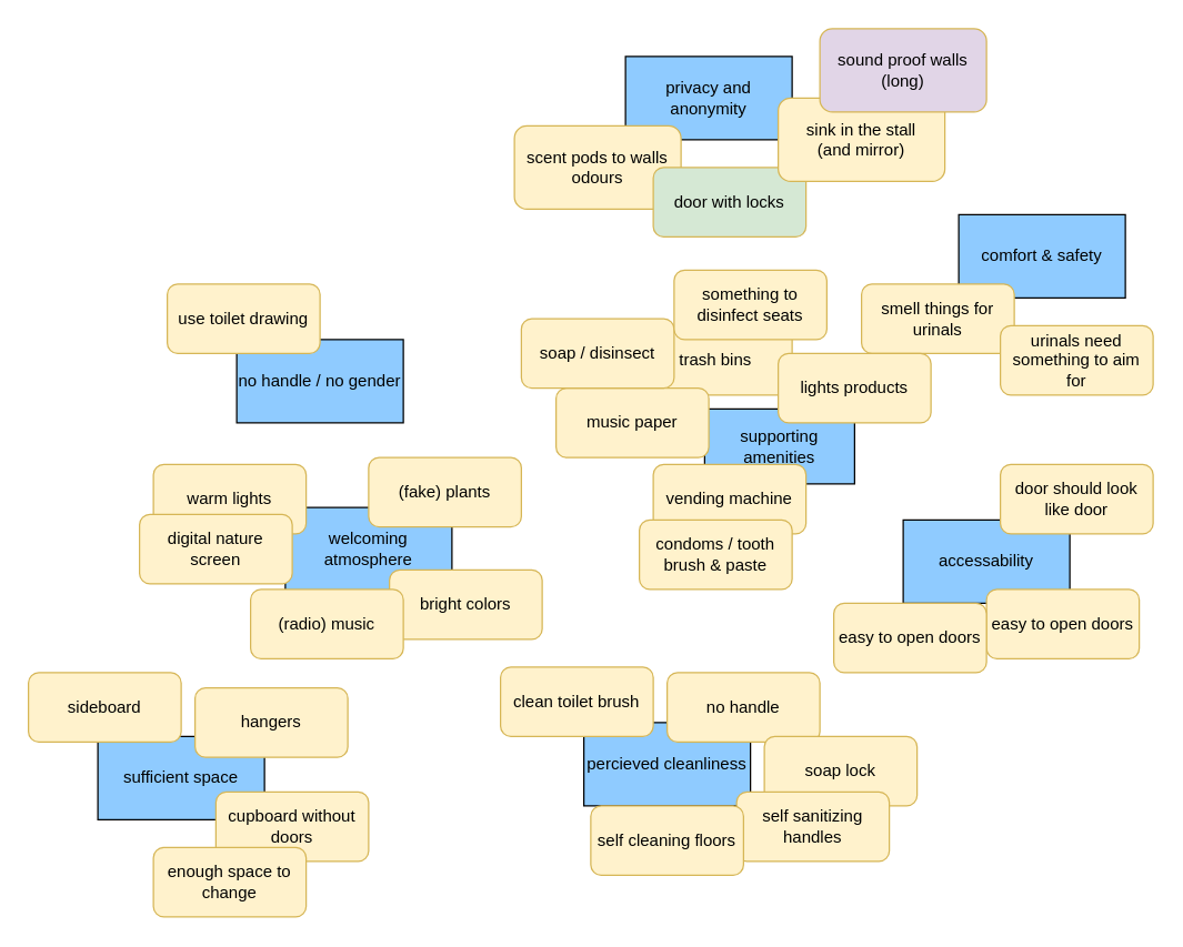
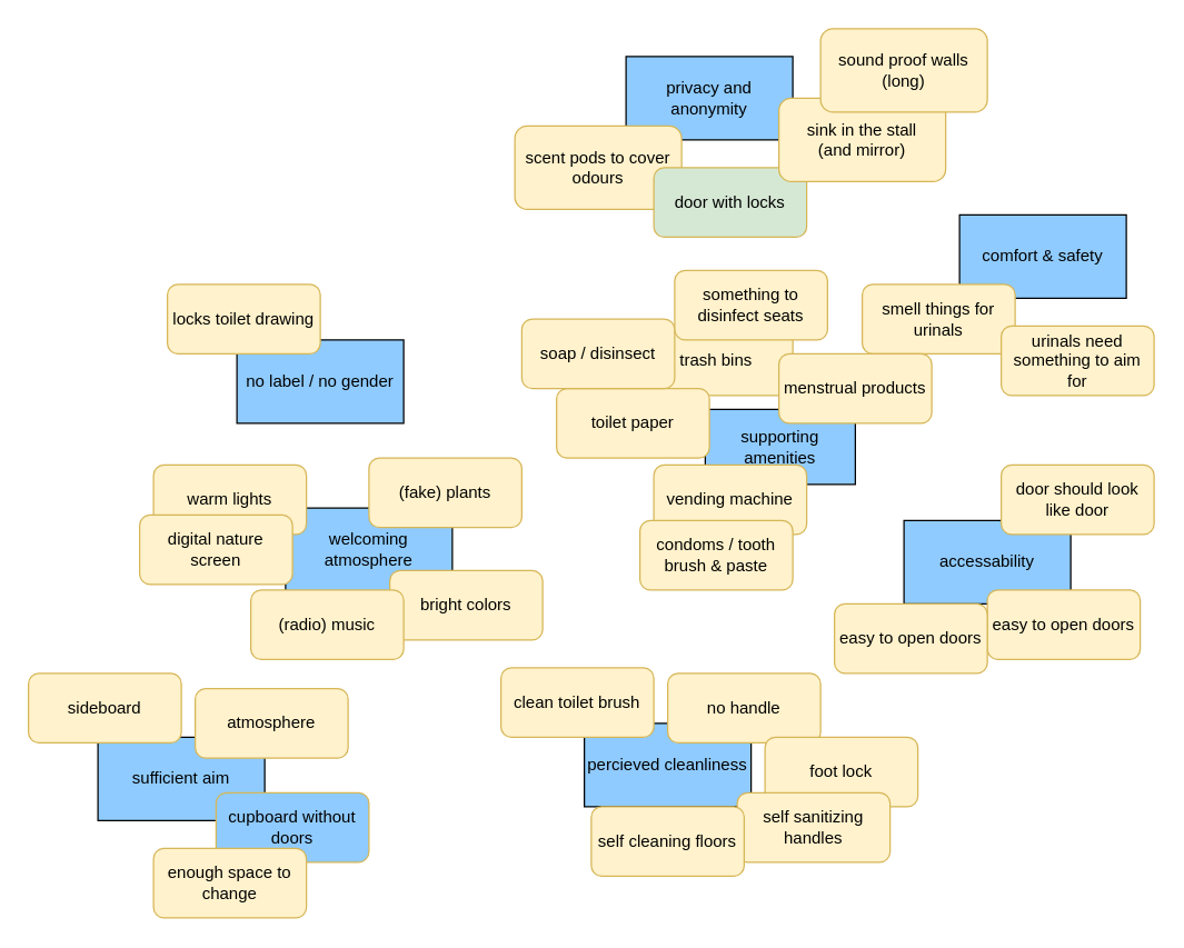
  <mxCell id="0" />
  <mxCell id="1" parent="0" />
- <mxCell id="2" value="sufficient space" style="rounded=0;whiteSpace=wrap;html=1;fillColor=#8FCBFF;" vertex="1" parent="1"><mxGeometry x="70" y="530" width="120" height="60" as="geometry" /></mxCell>
+ <mxCell id="2" value="sufficient aim" style="rounded=0;whiteSpace=wrap;html=1;fillColor=#8FCBFF;" vertex="1" parent="1"><mxGeometry x="70" y="530" width="120" height="60" as="geometry" /></mxCell>
  <mxCell id="3" value="welcoming atmosphere" style="rounded=0;whiteSpace=wrap;html=1;fillColor=#8FCBFF;" vertex="1" parent="1"><mxGeometry x="205" y="365" width="120" height="60" as="geometry" /></mxCell>
- <mxCell id="4" value="no handle / no gender" style="rounded=0;whiteSpace=wrap;html=1;fillColor=#8FCBFF;" vertex="1" parent="1"><mxGeometry x="170" y="244" width="120" height="60" as="geometry" /></mxCell>
+ <mxCell id="4" value="no label / no gender" style="rounded=0;whiteSpace=wrap;html=1;fillColor=#8FCBFF;" vertex="1" parent="1"><mxGeometry x="170" y="244" width="120" height="60" as="geometry" /></mxCell>
  <mxCell id="5" value="percieved cleanliness" style="rounded=0;whiteSpace=wrap;html=1;fillColor=#8FCBFF;" vertex="1" parent="1"><mxGeometry x="420" y="520" width="120" height="60" as="geometry" /></mxCell>
  <mxCell id="6" value="accessability" style="rounded=0;whiteSpace=wrap;html=1;fillColor=#8FCBFF;" vertex="1" parent="1"><mxGeometry x="650" y="374" width="120" height="60" as="geometry" /></mxCell>
  <mxCell id="7" value="supporting amenities" style="rounded=0;whiteSpace=wrap;html=1;fillColor=#8FCBFF;" vertex="1" parent="1"><mxGeometry x="507" y="294" width="108" height="54" as="geometry" /></mxCell>
  <mxCell id="8" value="privacy and anonymity" style="rounded=0;whiteSpace=wrap;html=1;fillColor=#8FCBFF;" vertex="1" parent="1"><mxGeometry x="450" y="40" width="120" height="60" as="geometry" /></mxCell>
  <mxCell id="9" value="comfort &amp;amp; safety" style="rounded=0;whiteSpace=wrap;html=1;fillColor=#8FCBFF;" vertex="1" parent="1"><mxGeometry x="690" y="154" width="120" height="60" as="geometry" /></mxCell>
- <mxCell id="10" value="scent pods to walls odours" style="rounded=1;whiteSpace=wrap;html=1;fillColor=#fff2cc;strokeColor=#d6b656;" vertex="1" parent="1"><mxGeometry x="370" y="90" width="120" height="60" as="geometry" /></mxCell>
+ <mxCell id="10" value="scent pods to cover odours" style="rounded=1;whiteSpace=wrap;html=1;fillColor=#fff2cc;strokeColor=#d6b656;" vertex="1" parent="1"><mxGeometry x="370" y="90" width="120" height="60" as="geometry" /></mxCell>
  <mxCell id="11" value="door with locks" style="rounded=1;whiteSpace=wrap;html=1;fillColor=#d5e8d4;strokeColor=#d6b656;" vertex="1" parent="1"><mxGeometry x="470" y="120" width="110" height="50" as="geometry" /></mxCell>
  <mxCell id="12" value="sink in the stall &lt;br&gt;(and mirror)" style="rounded=1;whiteSpace=wrap;html=1;fillColor=#fff2cc;strokeColor=#d6b656;" vertex="1" parent="1"><mxGeometry x="560" y="70" width="120" height="60" as="geometry" /></mxCell>
- <mxCell id="13" value="sound proof walls (long)" style="rounded=1;whiteSpace=wrap;html=1;fillColor=#e1d5e7;strokeColor=#d6b656;" vertex="1" parent="1"><mxGeometry x="590" width="120" height="60" as="geometry" y="20" /></mxCell>
+ <mxCell id="13" value="sound proof walls (long)" style="rounded=1;whiteSpace=wrap;html=1;fillColor=#fff2cc;strokeColor=#d6b656;" vertex="1" parent="1"><mxGeometry x="590" width="120" height="60" as="geometry" y="20" /></mxCell>
  <mxCell id="14" value="trash bins" style="rounded=1;whiteSpace=wrap;html=1;fillColor=#fff2cc;strokeColor=#d6b656;" vertex="1" parent="1"><mxGeometry x="460" y="234" width="110" height="50" as="geometry" /></mxCell>
  <mxCell id="15" value="smell things for urinals" style="rounded=1;whiteSpace=wrap;html=1;fillColor=#fff2cc;strokeColor=#d6b656;" vertex="1" parent="1"><mxGeometry x="620" y="204" width="110" height="50" as="geometry" /></mxCell>
  <mxCell id="16" value="urinals need something to aim for" style="rounded=1;whiteSpace=wrap;html=1;fillColor=#fff2cc;strokeColor=#d6b656;" vertex="1" parent="1"><mxGeometry x="720" y="234" width="110" height="50" as="geometry" /></mxCell>
- <mxCell id="17" value="lights products" style="rounded=1;whiteSpace=wrap;html=1;fillColor=#fff2cc;strokeColor=#d6b656;" vertex="1" parent="1"><mxGeometry x="560" y="254" width="110" height="50" as="geometry" /></mxCell>
+ <mxCell id="17" value="menstrual products" style="rounded=1;whiteSpace=wrap;html=1;fillColor=#fff2cc;strokeColor=#d6b656;" vertex="1" parent="1"><mxGeometry x="560" y="254" width="110" height="50" as="geometry" /></mxCell>
  <mxCell id="18" value="door should look like door" style="rounded=1;whiteSpace=wrap;html=1;fillColor=#fff2cc;strokeColor=#d6b656;" vertex="1" parent="1"><mxGeometry x="720" y="334" width="110" height="50" as="geometry" /></mxCell>
  <mxCell id="19" value="easy to open doors" style="rounded=1;whiteSpace=wrap;html=1;fillColor=#fff2cc;strokeColor=#d6b656;" vertex="1" parent="1"><mxGeometry x="710" y="424" width="110" height="50" as="geometry" /></mxCell>
  <mxCell id="20" value="easy to open doors" style="rounded=1;whiteSpace=wrap;html=1;fillColor=#fff2cc;strokeColor=#d6b656;" vertex="1" parent="1"><mxGeometry x="600" y="434" width="110" height="50" as="geometry" /></mxCell>
  <mxCell id="21" value="vending machine" style="rounded=1;whiteSpace=wrap;html=1;fillColor=#fff2cc;strokeColor=#d6b656;" vertex="1" parent="1"><mxGeometry x="470" y="334" width="110" height="50" as="geometry" /></mxCell>
  <mxCell id="22" value="condoms / tooth brush &amp;amp; paste" style="rounded=1;whiteSpace=wrap;html=1;fillColor=#fff2cc;strokeColor=#d6b656;" vertex="1" parent="1"><mxGeometry x="460" y="374" width="110" height="50" as="geometry" /></mxCell>
- <mxCell id="23" value="music paper" style="rounded=1;whiteSpace=wrap;html=1;fillColor=#fff2cc;strokeColor=#d6b656;" vertex="1" parent="1"><mxGeometry x="400" y="279" width="110" height="50" as="geometry" /></mxCell>
+ <mxCell id="23" value="toilet paper" style="rounded=1;whiteSpace=wrap;html=1;fillColor=#fff2cc;strokeColor=#d6b656;" vertex="1" parent="1"><mxGeometry x="400" y="279" width="110" height="50" as="geometry" /></mxCell>
  <mxCell id="24" value="soap / disinsect" style="rounded=1;whiteSpace=wrap;html=1;fillColor=#fff2cc;strokeColor=#d6b656;" vertex="1" parent="1"><mxGeometry x="375" y="229" width="110" height="50" as="geometry" /></mxCell>
  <mxCell id="25" value="something to disinfect seats" style="rounded=1;whiteSpace=wrap;html=1;fillColor=#fff2cc;strokeColor=#d6b656;" vertex="1" parent="1"><mxGeometry x="485" y="194" width="110" height="50" as="geometry" /></mxCell>
- <mxCell id="26" value="use toilet drawing" style="rounded=1;whiteSpace=wrap;html=1;fillColor=#fff2cc;strokeColor=#d6b656;" vertex="1" parent="1"><mxGeometry x="120" y="204" width="110" height="50" as="geometry" /></mxCell>
+ <mxCell id="26" value="locks toilet drawing" style="rounded=1;whiteSpace=wrap;html=1;fillColor=#fff2cc;strokeColor=#d6b656;" vertex="1" parent="1"><mxGeometry x="120" y="204" width="110" height="50" as="geometry" /></mxCell>
  <mxCell id="27" value="no handle" style="rounded=1;whiteSpace=wrap;html=1;fillColor=#fff2cc;strokeColor=#d6b656;" vertex="1" parent="1"><mxGeometry x="480" y="484" width="110" height="50" as="geometry" /></mxCell>
- <mxCell id="28" value="soap lock" style="rounded=1;whiteSpace=wrap;html=1;fillColor=#fff2cc;strokeColor=#d6b656;" vertex="1" parent="1"><mxGeometry x="550" y="530" width="110" height="50" as="geometry" /></mxCell>
+ <mxCell id="28" value="foot lock" style="rounded=1;whiteSpace=wrap;html=1;fillColor=#fff2cc;strokeColor=#d6b656;" vertex="1" parent="1"><mxGeometry x="550" y="530" width="110" height="50" as="geometry" /></mxCell>
  <mxCell id="29" value="self sanitizing handles" style="rounded=1;whiteSpace=wrap;html=1;fillColor=#fff2cc;strokeColor=#d6b656;" vertex="1" parent="1"><mxGeometry x="530" y="570" width="110" height="50" as="geometry" /></mxCell>
  <mxCell id="30" value="self cleaning floors" style="rounded=1;whiteSpace=wrap;html=1;fillColor=#fff2cc;strokeColor=#d6b656;" vertex="1" parent="1"><mxGeometry x="425" y="580" width="110" height="50" as="geometry" /></mxCell>
  <mxCell id="31" value="clean toilet brush" style="rounded=1;whiteSpace=wrap;html=1;fillColor=#fff2cc;strokeColor=#d6b656;" vertex="1" parent="1"><mxGeometry x="360" y="480" width="110" height="50" as="geometry" /></mxCell>
  <mxCell id="32" value="(fake) plants" style="rounded=1;whiteSpace=wrap;html=1;fillColor=#fff2cc;strokeColor=#d6b656;" vertex="1" parent="1"><mxGeometry x="265" y="329" width="110" height="50" as="geometry" /></mxCell>
  <mxCell id="33" value="bright colors" style="rounded=1;whiteSpace=wrap;html=1;fillColor=#fff2cc;strokeColor=#d6b656;" vertex="1" parent="1"><mxGeometry x="280" y="410" width="110" height="50" as="geometry" /></mxCell>
  <mxCell id="34" value="(radio) music" style="rounded=1;whiteSpace=wrap;html=1;fillColor=#fff2cc;strokeColor=#d6b656;" vertex="1" parent="1"><mxGeometry x="180" y="424" width="110" height="50" as="geometry" /></mxCell>
  <mxCell id="35" value="warm lights" style="rounded=1;whiteSpace=wrap;html=1;fillColor=#fff2cc;strokeColor=#d6b656;" vertex="1" parent="1"><mxGeometry x="110" y="334" width="110" height="50" as="geometry" /></mxCell>
  <mxCell id="36" value="digital nature screen" style="rounded=1;whiteSpace=wrap;html=1;fillColor=#fff2cc;strokeColor=#d6b656;" vertex="1" parent="1"><mxGeometry x="100" y="370" width="110" height="50" as="geometry" /></mxCell>
  <mxCell id="37" value="sideboard" style="rounded=1;whiteSpace=wrap;html=1;fillColor=#fff2cc;strokeColor=#d6b656;" vertex="1" parent="1"><mxGeometry x="20" y="484" width="110" height="50" as="geometry" /></mxCell>
- <mxCell id="38" value="hangers" style="rounded=1;whiteSpace=wrap;html=1;fillColor=#fff2cc;strokeColor=#d6b656;" vertex="1" parent="1"><mxGeometry x="140" y="495" width="110" height="50" as="geometry" /></mxCell>
- <mxCell id="39" value="cupboard without doors" style="rounded=1;whiteSpace=wrap;html=1;fillColor=#fff2cc;strokeColor=#d6b656;" vertex="1" parent="1"><mxGeometry x="155" y="570" width="110" height="50" as="geometry" /></mxCell>
+ <mxCell id="38" value="atmosphere" style="rounded=1;whiteSpace=wrap;html=1;fillColor=#fff2cc;strokeColor=#d6b656;" vertex="1" parent="1"><mxGeometry x="140" y="495" width="110" height="50" as="geometry" /></mxCell>
+ <mxCell id="39" value="cupboard without doors" style="rounded=1;whiteSpace=wrap;html=1;fillColor=#8fcbff;strokeColor=#d6b656;" vertex="1" parent="1"><mxGeometry x="155" y="570" width="110" height="50" as="geometry" /></mxCell>
  <mxCell id="40" value="enough space to change" style="rounded=1;whiteSpace=wrap;html=1;fillColor=#fff2cc;strokeColor=#d6b656;" vertex="1" parent="1"><mxGeometry x="110" y="610" width="110" height="50" as="geometry" /></mxCell>
